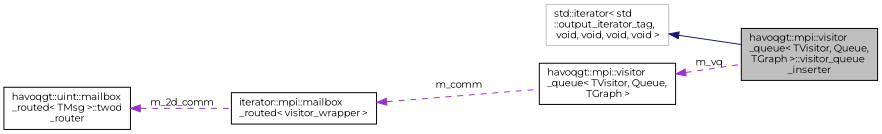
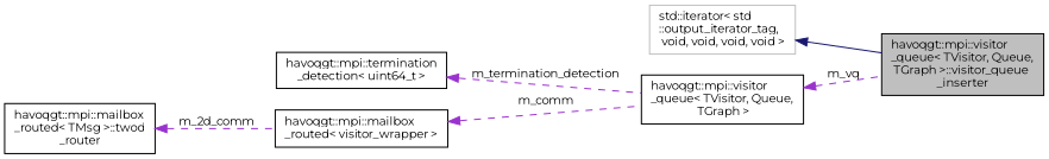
  digraph {
    fontname=Montserrat
    rankdir=LR
    node [color=black fillcolor=white fontname=Montserrat fontsize=10 shape=record style=filled]
    edge [color=darkorchid3 dir=back fontname=Montserrat fontsize=10 labelfontname=Helvetica labelfontsize=10 style=dashed]
    n1 [fillcolor=grey75 fontcolor=black height=0.2 label="havoqgt::mpi::visitor\l_queue\< TVisitor, Queue,\l TGraph \>::visitor_queue\l_inserter" width=0.4]
    n2 [color=grey75 height=0.2 label="std::iterator\< std\l::output_iterator_tag,\l void, void, void, void \>" width=0.4]
    n3 [height=0.2 label="havoqgt::mpi::visitor\l_queue\< TVisitor, Queue,\l TGraph \>" width=0.4]
-   n5 [height=0.2 label="iterator::mpi::mailbox\l_routed\< visitor_wrapper \>" width=0.4]
-   n6 [height=0.2 label="havoqgt::uint::mailbox\l_routed\< TMsg \>::twod\l_router" width=0.4]
+   n4 [height=0.2 label="havoqgt::mpi::termination\l_detection\< uint64_t \>" width=0.4]
+   n5 [height=0.2 label="havoqgt::mpi::mailbox\l_routed\< visitor_wrapper \>" width=0.4]
+   n6 [height=0.2 label="havoqgt::mpi::mailbox\l_routed\< TMsg \>::twod\l_router" width=0.4]
    n2 -> n1 [color=midnightblue style=solid]
    n3 -> n1 [label=" m_vq"]
+   n4 -> n3 [label=" m_termination_detection"]
    n5 -> n3 [label=" m_comm"]
    n6 -> n5 [label=" m_2d_comm"]
  }
